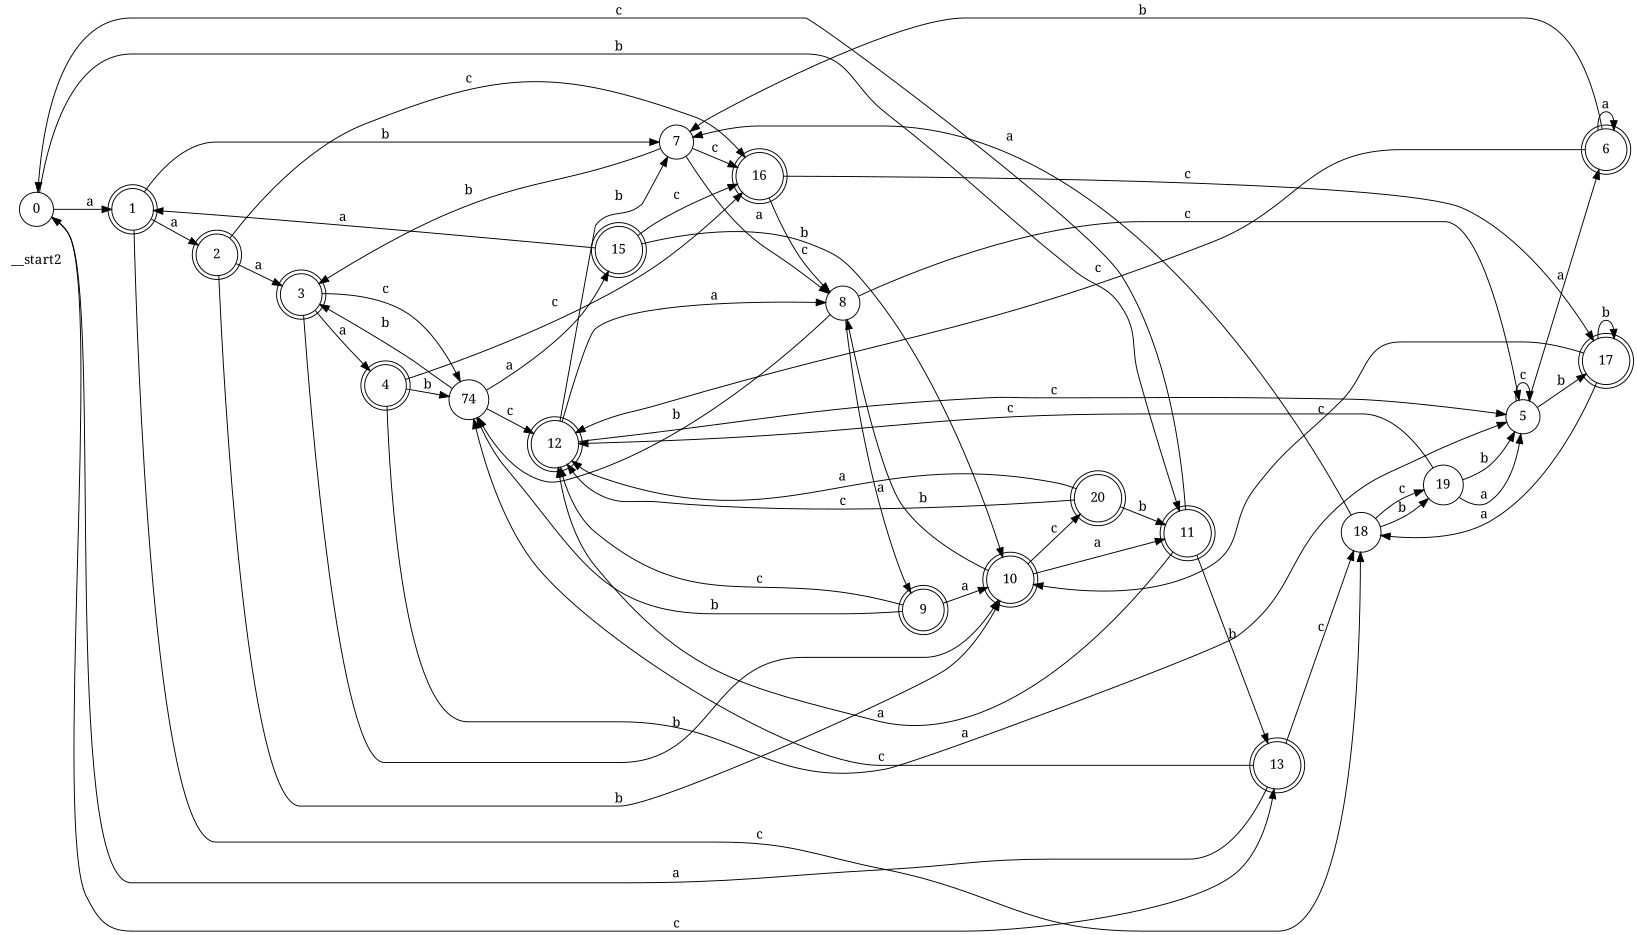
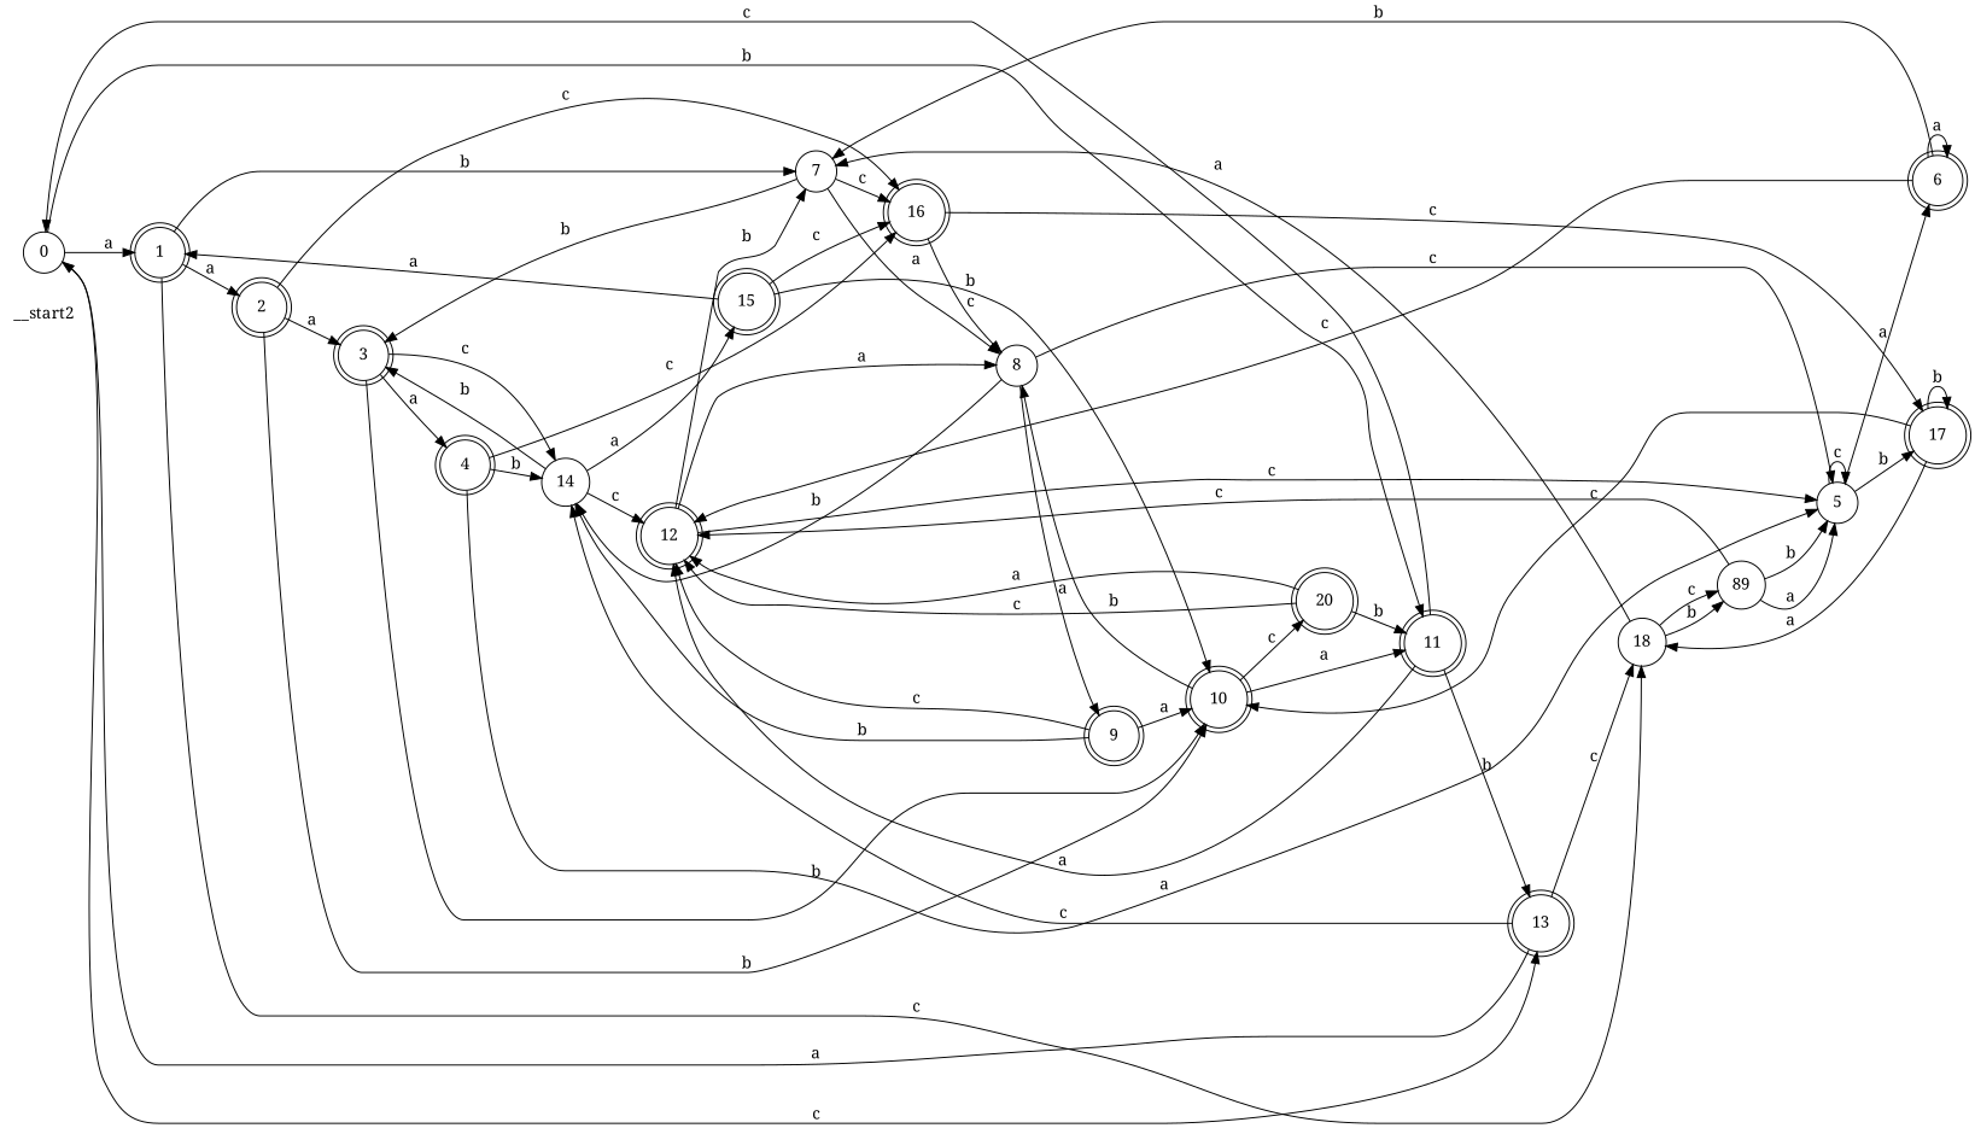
  digraph {
    fontname="Noto Serif"
    rankdir=LR
    node [fontname="Noto Serif" shape=doublecircle color=black fillcolor=white style="rounded,filled"]
    edge [fontname="Noto Serif"]
    n1 [label=__start2 shape=none color="" fillcolor="" style=""]
    n2 [label=0 shape=circle style=filled]
    n3 [label=1]
    n4 [label=11]
    n5 [label=13]
    n6 [label=2]
    n7 [label=7 shape=circle style=filled]
    n8 [label=18 shape=circle style=filled]
    n9 [label=12]
-   n10 [label=74 shape=circle style=filled]
+   n10 [label=14 shape=circle style=filled]
    n11 [label=3]
    n12 [label=10]
    n13 [label=16]
    n14 [label=8 shape=circle style=filled]
-   n15 [label=19 shape=circle style=filled]
+   n15 [label=89 shape=circle style=filled]
    n16 [label=4]
    n17 [label=20]
    n18 [label=17]
    n19 [label=5 shape=circle style=filled]
    n20 [label=15]
    n21 [label=6]
    n22 [label=9]
    n2 -> n3 [label=a]
    n2 -> n4 [label=b]
    n2 -> n5 [label=c]
    n3 -> n6 [label=a]
    n3 -> n7 [label=b]
    n3 -> n8 [label=c]
    n4 -> n2 [label=c]
    n4 -> n5 [label=b]
    n4 -> n9 [label=a]
    n5 -> n2 [label=a]
    n5 -> n8 [label=c]
    n5 -> n10 [label=c]
    n6 -> n11 [label=a]
    n6 -> n12 [label=b]
    n6 -> n13 [label=c]
    n7 -> n11 [label=b]
    n7 -> n13 [label=c]
    n7 -> n14 [label=a]
    n8 -> n7 [label=a]
    n8 -> n15 [label=b]
    n8 -> n15 [label=c]
    n9 -> n7 [label=b]
    n9 -> n14 [label=a]
    n9 -> n19 [label=c]
    n10 -> n9 [label=c]
    n10 -> n11 [label=b]
    n10 -> n20 [label=a]
    n11 -> n10 [label=c]
    n11 -> n12 [label=b]
    n11 -> n16 [label=a]
    n12 -> n4 [label=a]
    n12 -> n14 [label=b]
    n12 -> n17 [label=c]
    n13 -> n14 [label=c]
    n13 -> n18 [label=c]
    n14 -> n10 [label=b]
    n14 -> n19 [label=c]
    n14 -> n22 [label=a]
    n15 -> n9 [label=c]
    n15 -> n19 [label=a]
    n15 -> n19 [label=b]
    n16 -> n10 [label=b]
    n16 -> n13 [label=c]
    n16 -> n19 [label=a]
    n17 -> n4 [label=b]
    n17 -> n9 [label=a]
    n17 -> n9 [label=c]
    n18 -> n8 [label=a]
    n18 -> n12 [label=c]
    n18 -> n18 [label=b]
    n19 -> n18 [label=b]
    n19 -> n19 [label=c]
    n19 -> n21 [label=a]
    n20 -> n3 [label=a]
    n20 -> n12 [label=b]
    n20 -> n13 [label=c]
    n21 -> n7 [label=b]
    n21 -> n9 [label=c]
    n21 -> n21 [label=a]
    n22 -> n9 [label=c]
    n22 -> n10 [label=b]
    n22 -> n12 [label=a]
  }
